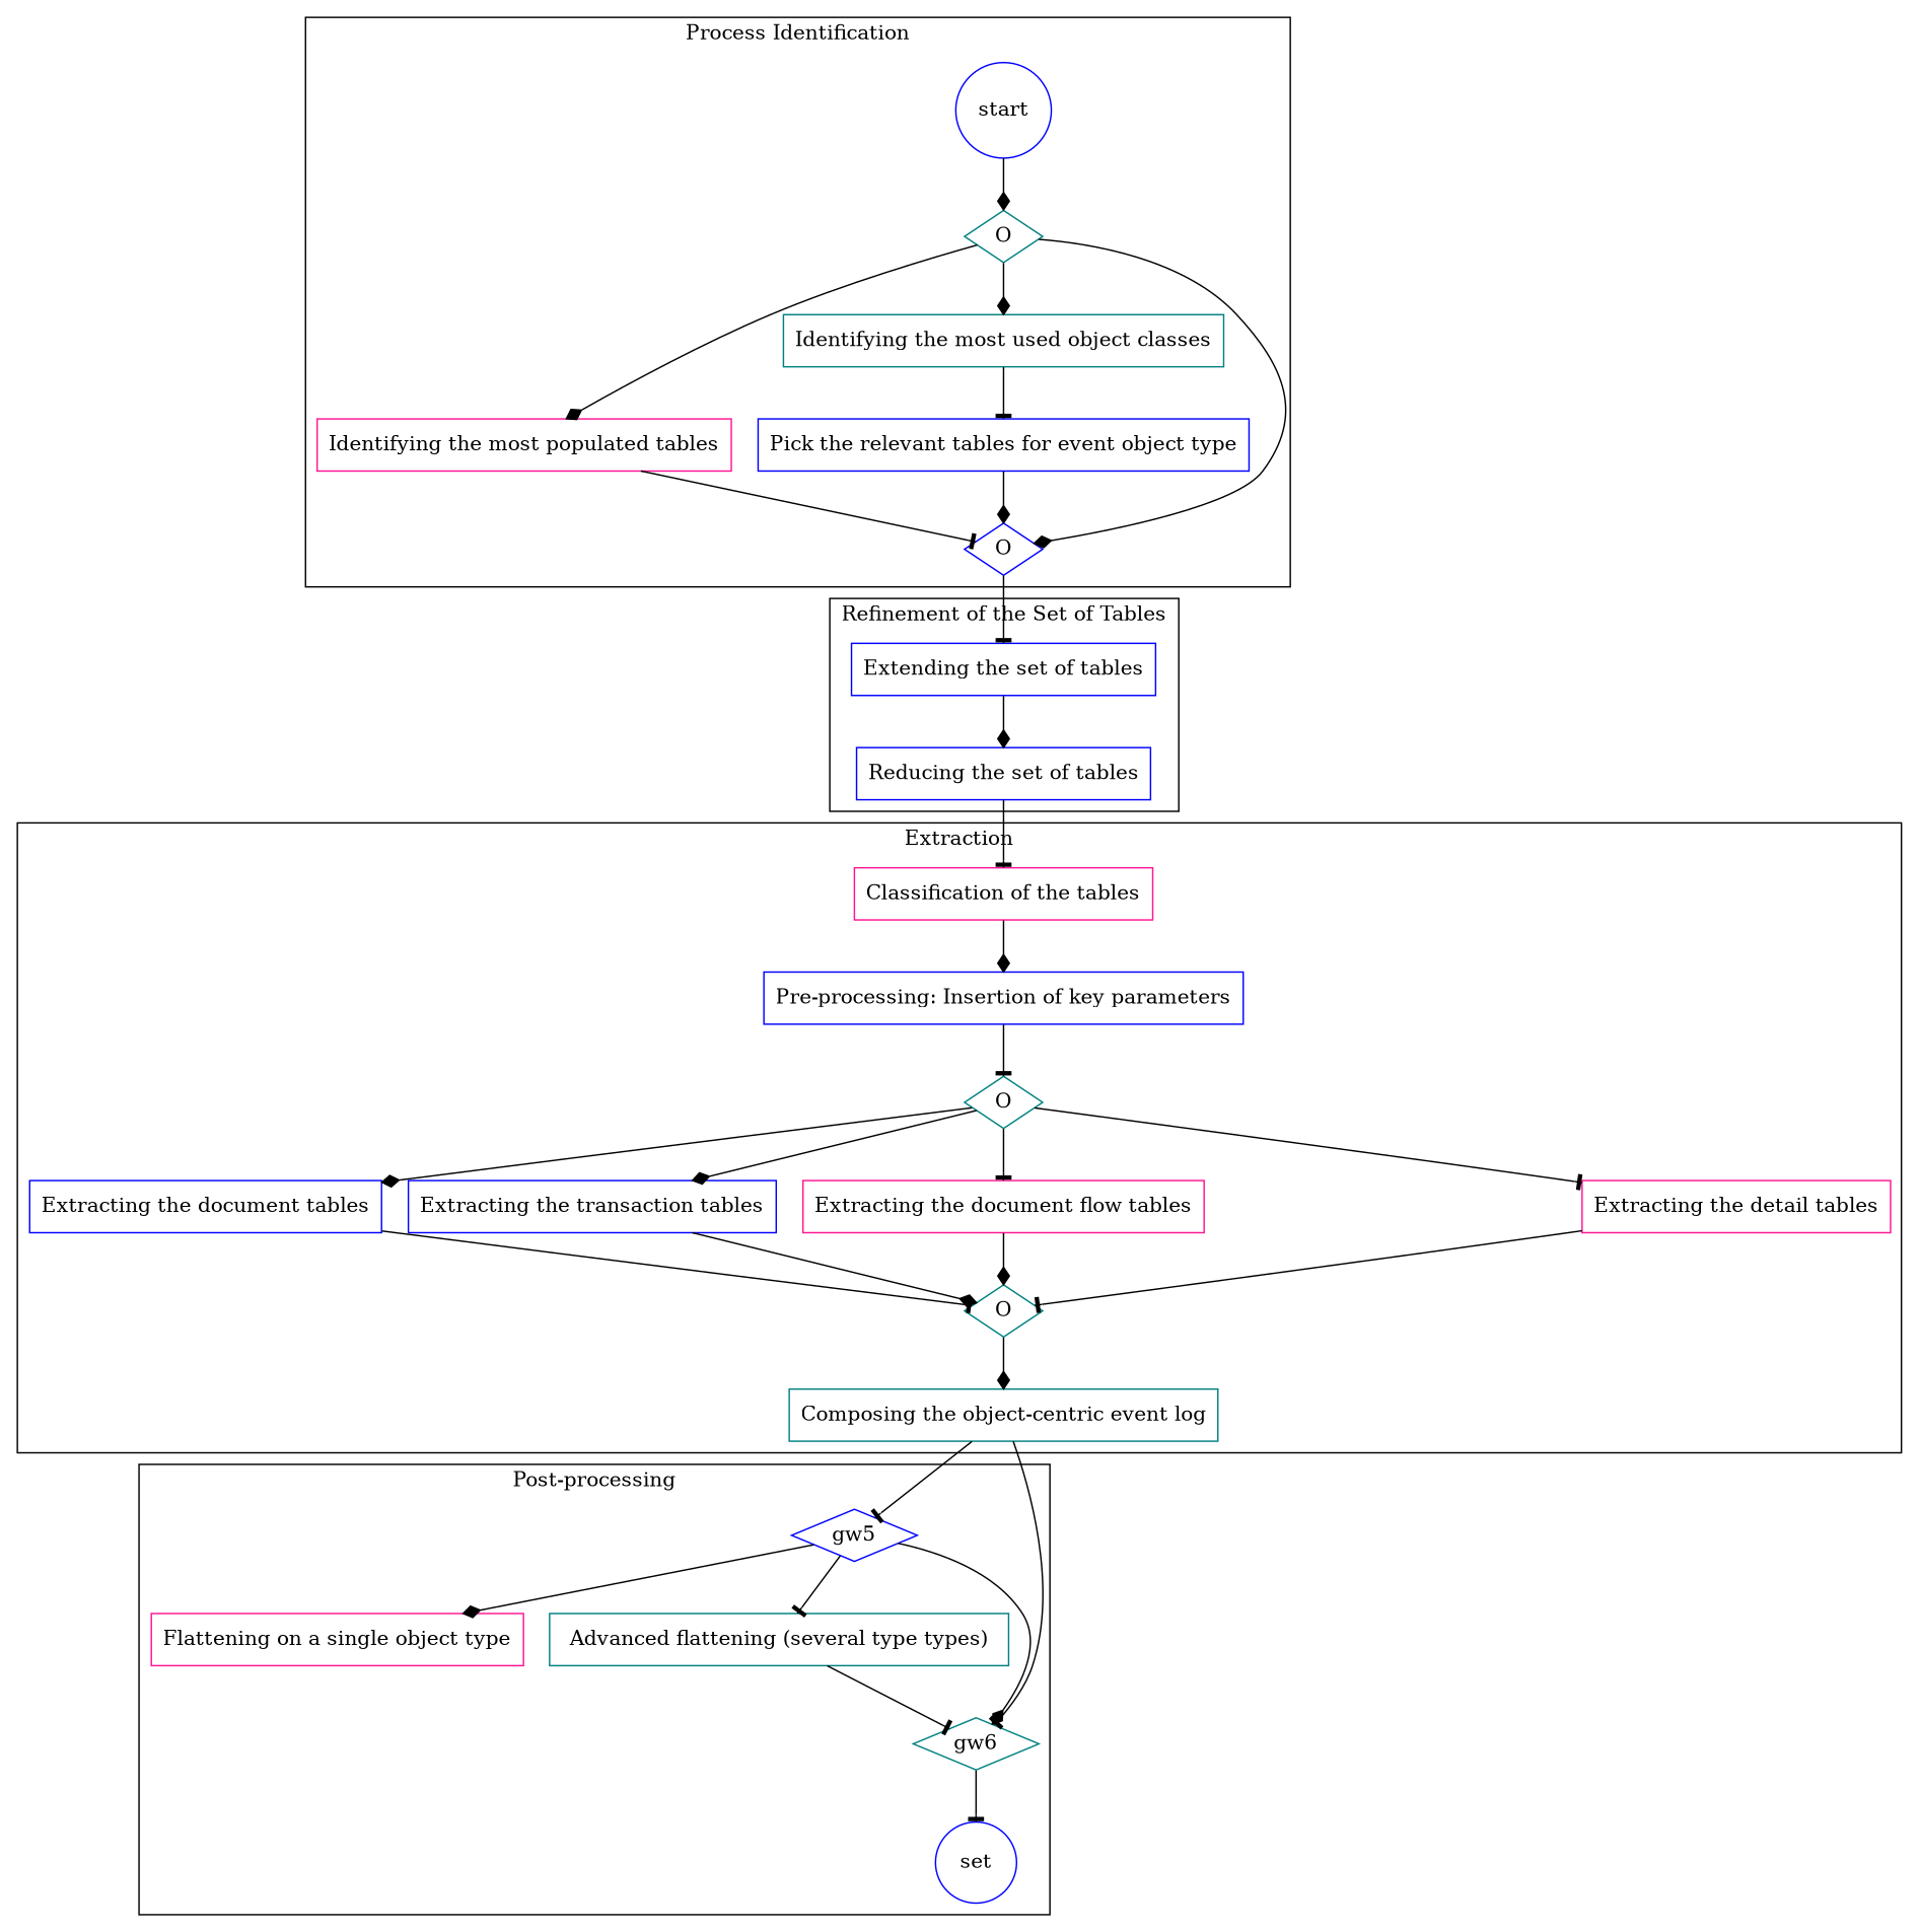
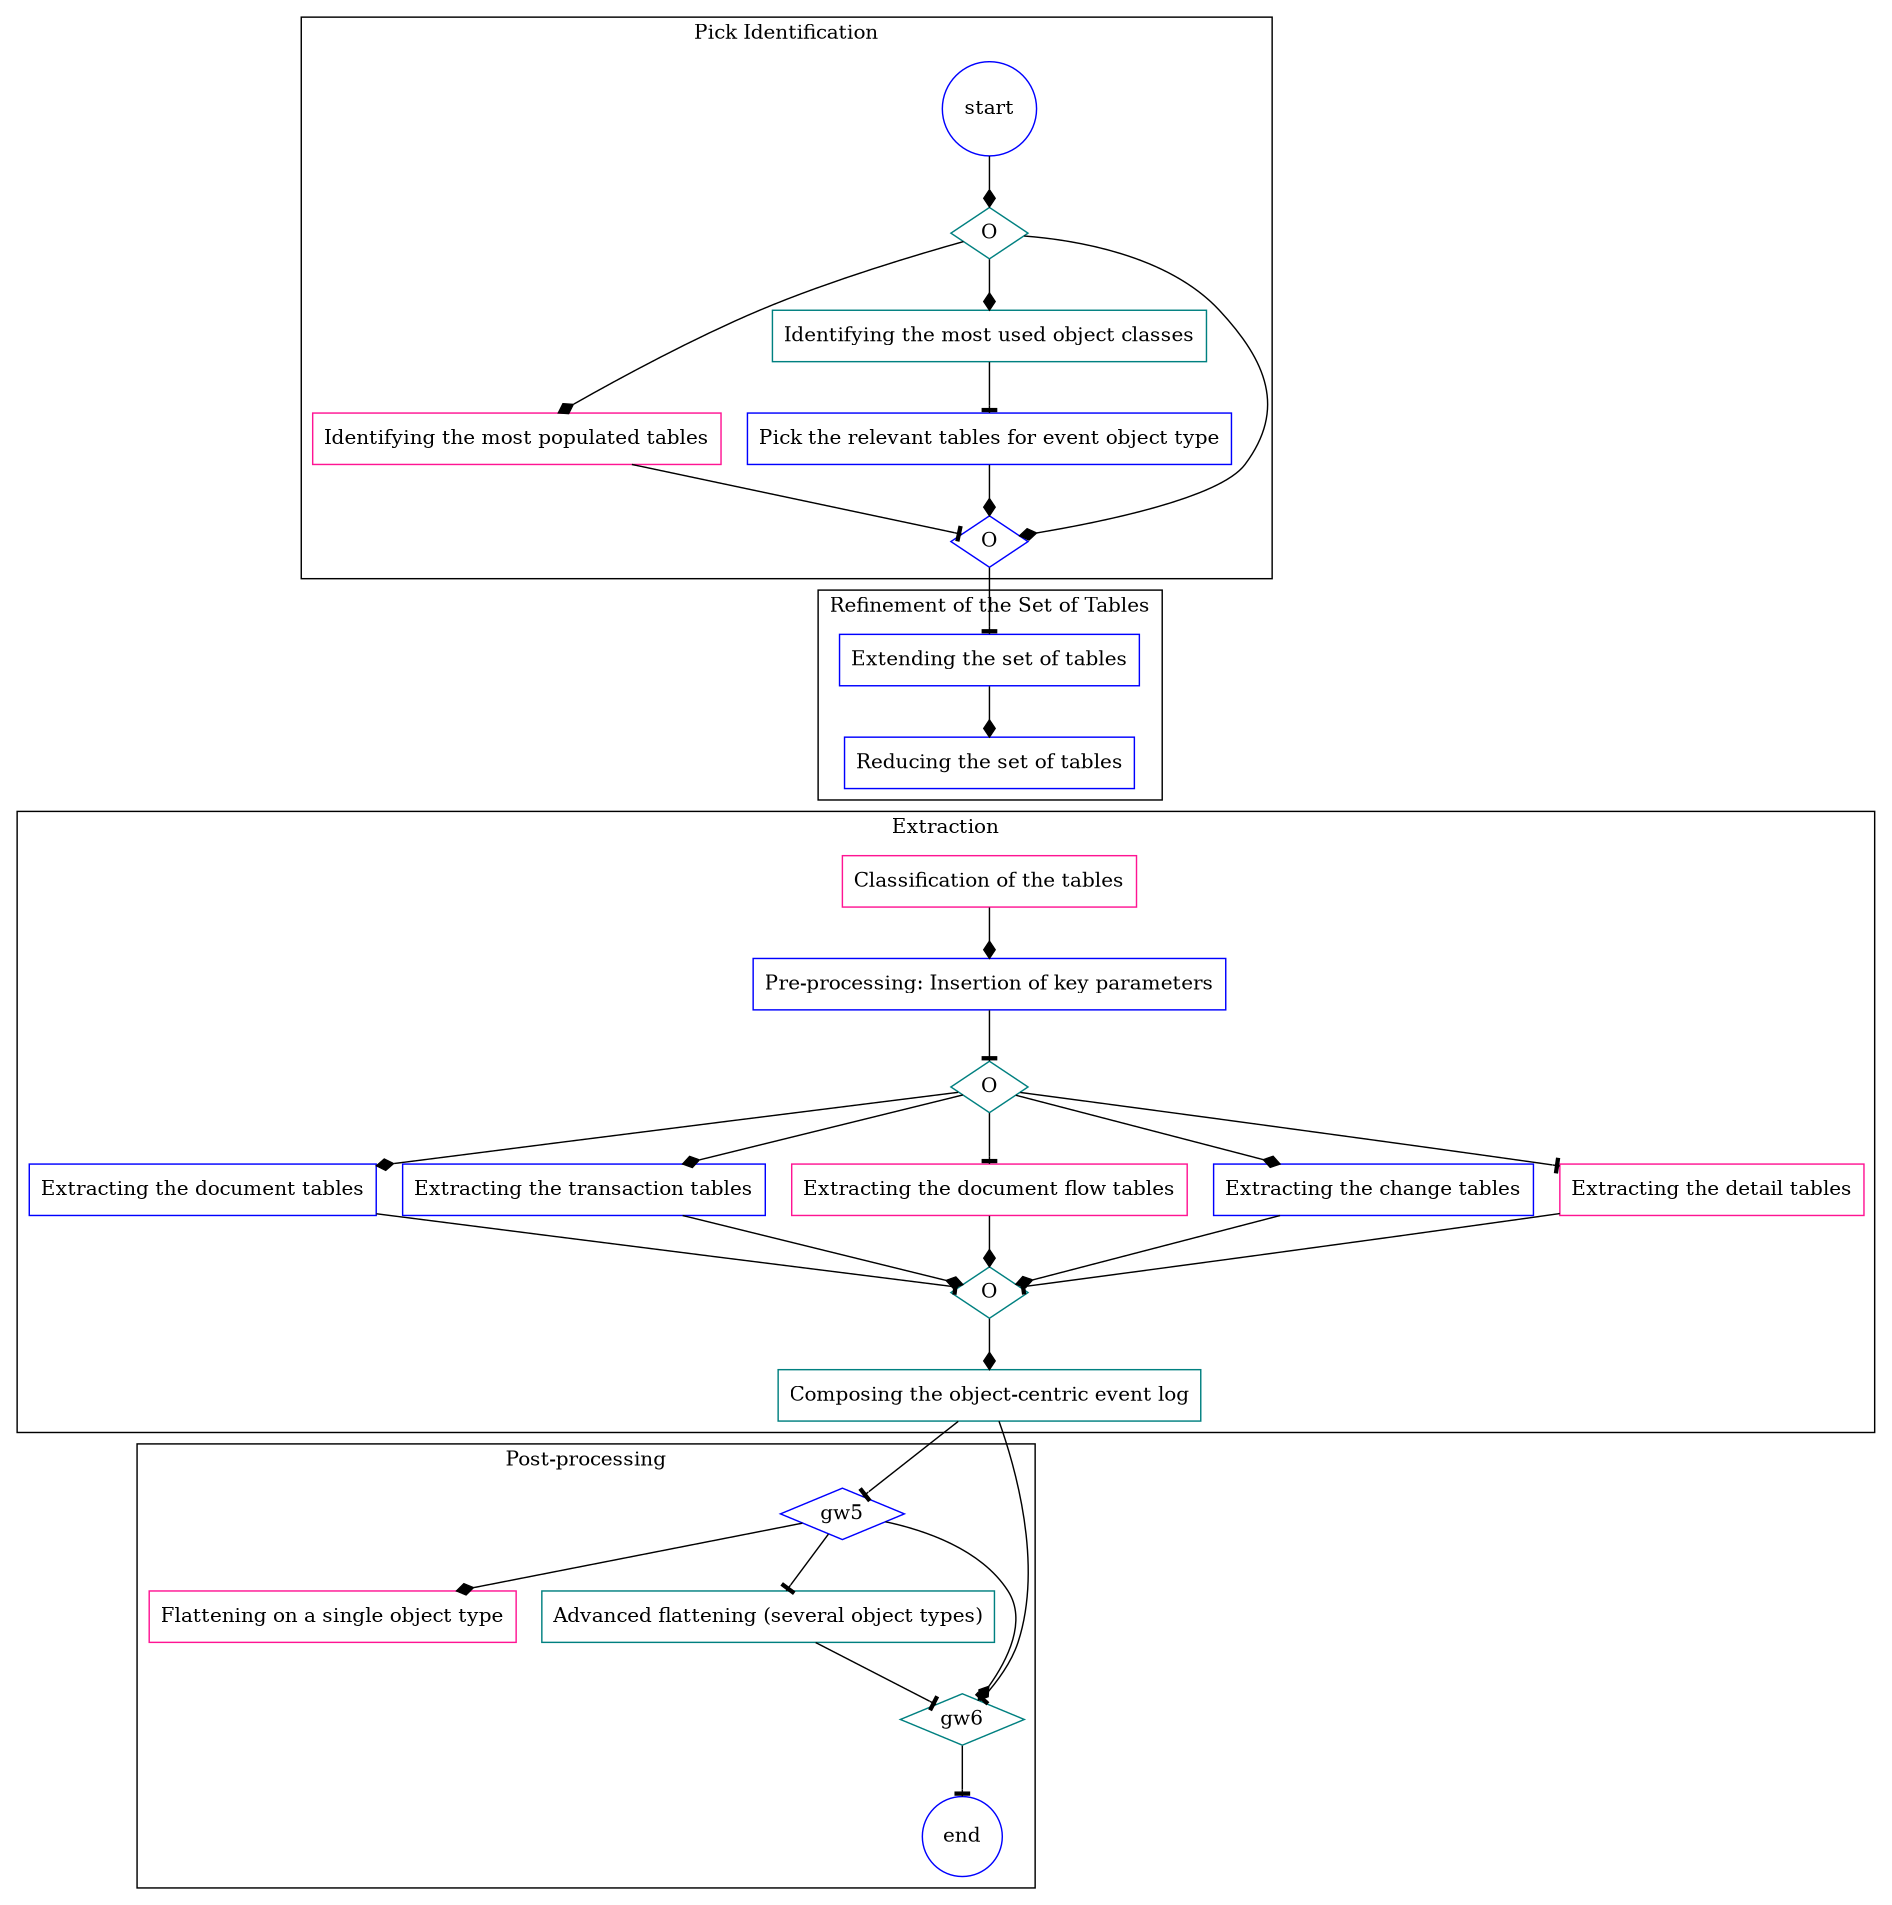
  digraph {
    node [color=blue shape=box]
    edge [arrowhead=diamond]
    start [shape=circle]
    n2 [color=teal label=O shape=diamond]
    n3 [color=deeppink label="Identifying the most populated tables"]
    n4 [color=teal label="Identifying the most used object classes"]
    n5 [label="Pick the relevant tables for event object type"]
    n6 [label=O shape=diamond]
    n7 [label="Extending the set of tables"]
    n8 [label="Reducing the set of tables"]
    n9 [color=deeppink label="Classification of the tables"]
    n10 [label="Pre-processing: Insertion of key parameters"]
    n11 [color=teal label=O shape=diamond]
    n12 [label="Extracting the document tables"]
    n13 [label="Extracting the transaction tables"]
    n14 [color=deeppink label="Extracting the document flow tables"]
+   n15 [label="Extracting the change tables"]
    n16 [color=deeppink label="Extracting the detail tables"]
    n17 [color=teal label=O shape=diamond]
    n18 [color=teal label="Composing the object-centric event log"]
    gw5 [shape=diamond]
    n20 [color=deeppink label="Flattening on a single object type"]
-   n21 [color=teal label="Advanced flattening (several type types)"]
+   n21 [color=teal label="Advanced flattening (several object types)"]
    gw6 [color=teal shape=diamond]
-   end [shape=circle label=set]
+   end [shape=circle]
    subgraph cluster_1 {
-     label="Process Identification"
+     label="Pick Identification"
      start
      n2
      n3
      n4
      n5
      n6
    }
    subgraph cluster_2 {
      label="Refinement of the Set of Tables"
      n7
      n8
    }
    subgraph cluster_3 {
      label=Extraction
      n9
      n10
      n11
      n12
      n13
      n14
+     n15
      n16
      n17
      n18
    }
    subgraph cluster_4 {
      label="Post-processing"
      gw5
      n20
      n21
      gw6
      end
    }
    start -> n2
    n2 -> n3
    n2 -> n4
    n2 -> n6
    n3 -> n6 [arrowhead=tee]
    n4 -> n5 [arrowhead=tee]
    n5 -> n6
    n6 -> n7 [arrowhead=tee]
    n7 -> n8
-   n8 -> n9 [arrowhead=tee]
    n9 -> n10
    n10 -> n11 [arrowhead=tee]
    n11 -> n12
    n11 -> n13
    n11 -> n14 [arrowhead=tee]
+   n11 -> n15
    n11 -> n16 [arrowhead=tee]
    n12 -> n17 [arrowhead=tee]
    n13 -> n17
    n14 -> n17
+   n15 -> n17
    n16 -> n17 [arrowhead=tee]
    n17 -> n18
    n18 -> gw5 [arrowhead=tee]
    n18 -> gw6 [arrowhead=tee]
    gw5 -> n20
    gw5 -> n21 [arrowhead=tee]
    gw5 -> gw6
    n21 -> gw6 [arrowhead=tee]
    gw6 -> end [arrowhead=tee]
  }
